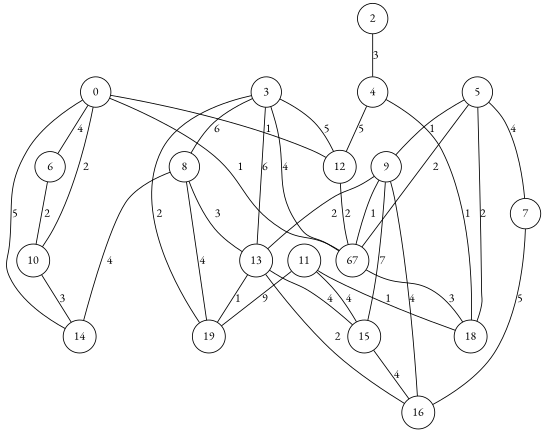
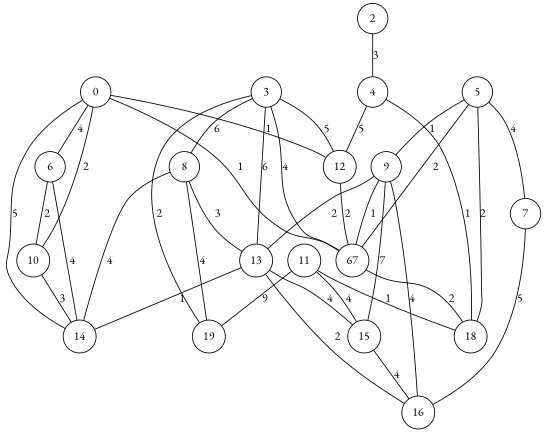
  graph {
    fontname="EB Garamond"
    node [fontname="EB Garamond" shape=circle]
    edge [fontname="EB Garamond"]
    0
    14
    6
    10
    n5 [label=67]
    12
    3
    8
    13
    19
    18
    16
    15
    4
    2
    5
    7
    9
    11
    0 -- 14 [label=5]
    0 -- 6 [label=4]
    0 -- 10 [label=2]
    0 -- n5 [label=1]
    0 -- 12 [label=1]
+   6 -- 14 [label=4]
    6 -- 10 [label=2]
    10 -- 14 [label=3]
-   n5 -- 18 [label=3]
+   n5 -- 18 [label=2]
    12 -- n5 [label=2]
    3 -- n5 [label=4]
    3 -- 12 [label=5]
    3 -- 8 [label=6]
    3 -- 13 [label=6]
    3 -- 19 [label=2]
    8 -- 14 [label=4]
    8 -- 13 [label=3]
    8 -- 19 [label=4]
-   13 -- 19 [label=1]
+   13 -- 14 [label=1]
    13 -- 16 [label=2]
    13 -- 15 [label=4]
    15 -- 16 [label=4]
    4 -- 12 [label=5]
    4 -- 18 [label=1]
    2 -- 4 [label=3]
    5 -- n5 [label=2]
    5 -- 18 [label=2]
    5 -- 7 [label=4]
    5 -- 9 [label=1]
    7 -- 16 [label=5]
    9 -- n5 [label=1]
    9 -- 13 [label=2]
    9 -- 16 [label=4]
    9 -- 15 [label=7]
    11 -- 19 [label=9]
    11 -- 18 [label=1]
    11 -- 15 [label=4]
  }
